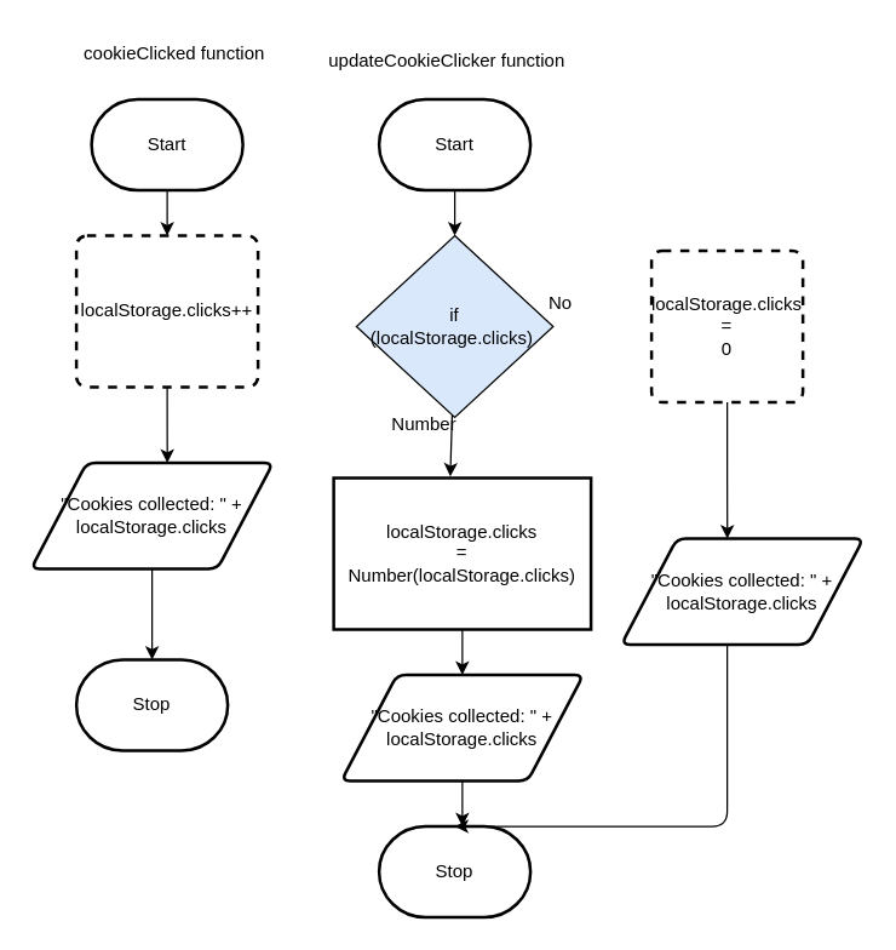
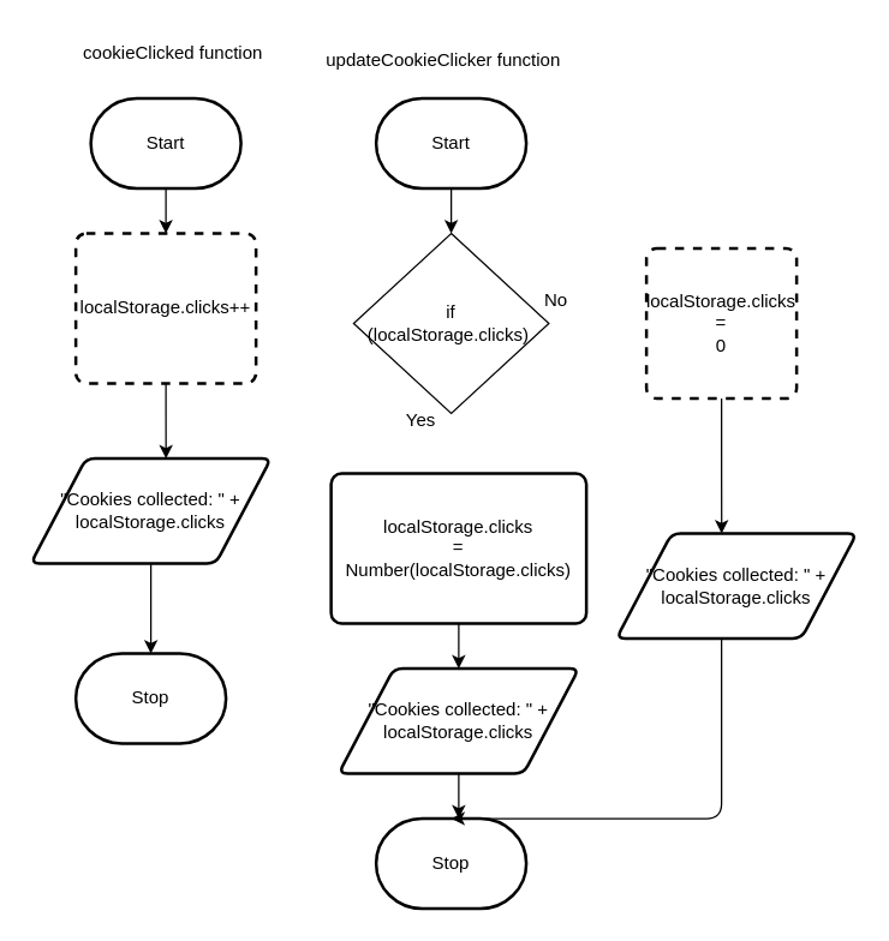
  <mxCell id="0" />
  <mxCell id="1" parent="0" />
  <mxCell id="2" style="edgeStyle=none;html=1;entryX=0.5;entryY=0;entryDx=0;entryDy=0;" parent="1" source="3" target="6" edge="1"><mxGeometry relative="1" as="geometry" /></mxCell>
  <mxCell id="3" value="Start" style="strokeWidth=2;html=1;shape=mxgraph.flowchart.terminator;whiteSpace=wrap;" parent="1" vertex="1"><mxGeometry x="250" y="65" width="100" height="60" as="geometry" /></mxCell>
  <mxCell id="4" value="Stop" style="strokeWidth=2;html=1;shape=mxgraph.flowchart.terminator;whiteSpace=wrap;" parent="1" vertex="1"><mxGeometry x="250" y="545" width="100" height="60" as="geometry" /></mxCell>
- <mxCell id="5" style="edgeStyle=none;html=1;entryX=0.453;entryY=-0.01;entryDx=0;entryDy=0;entryPerimeter=0;" edge="1" parent="1" source="6" target="8"><mxGeometry relative="1" as="geometry" /></mxCell>
- <mxCell id="6" value="if&lt;br&gt;(localStorage.clicks)&amp;nbsp;" style="rhombus;whiteSpace=wrap;html=1;fillColor=#dae8fc;" parent="1" vertex="1"><mxGeometry x="235" y="155" width="130" height="120" as="geometry" /></mxCell>
+ <mxCell id="6" value="if&lt;br&gt;(localStorage.clicks)&amp;nbsp;" style="rhombus;whiteSpace=wrap;html=1;" parent="1" vertex="1"><mxGeometry x="235" y="155" width="130" height="120" as="geometry" /></mxCell>
  <mxCell id="7" style="edgeStyle=orthogonalEdgeStyle;html=1;entryX=0.5;entryY=0;entryDx=0;entryDy=0;" edge="1" parent="1" source="8" target="25"><mxGeometry relative="1" as="geometry" /></mxCell>
- <mxCell id="8" value="localStorage.clicks&lt;br&gt;=&lt;br&gt;Number(localStorage.clicks)" style="whiteSpace=wrap;html=1;absoluteArcSize=1;arcSize=14;strokeWidth=2;rounded=0;" vertex="1" parent="1"><mxGeometry x="220" y="315" width="170" height="100" as="geometry" /></mxCell>
+ <mxCell id="8" value="localStorage.clicks&lt;br&gt;=&lt;br&gt;Number(localStorage.clicks)" style="rounded=1;whiteSpace=wrap;html=1;absoluteArcSize=1;arcSize=14;strokeWidth=2;" vertex="1" parent="1"><mxGeometry x="220" y="315" width="170" height="100" as="geometry" /></mxCell>
  <mxCell id="9" style="edgeStyle=orthogonalEdgeStyle;html=1;entryX=0.438;entryY=0;entryDx=0;entryDy=0;entryPerimeter=0;" edge="1" parent="1" source="10" target="18"><mxGeometry relative="1" as="geometry" /></mxCell>
  <mxCell id="10" value="localStorage.clicks&lt;br&gt;=&lt;br&gt;0" style="rounded=1;whiteSpace=wrap;html=1;absoluteArcSize=1;arcSize=14;strokeWidth=2;dashed=1;" vertex="1" parent="1"><mxGeometry x="430" y="165" width="100" height="100" as="geometry" /></mxCell>
- <mxCell id="11" value="Number" style="text;html=1;strokeColor=none;fillColor=none;align=center;verticalAlign=middle;whiteSpace=wrap;rounded=0;" vertex="1" parent="1"><mxGeometry x="250" y="265" width="60" height="30" as="geometry" /></mxCell>
+ <mxCell id="11" value="Yes" style="text;html=1;strokeColor=none;fillColor=none;align=center;verticalAlign=middle;whiteSpace=wrap;rounded=0;" vertex="1" parent="1"><mxGeometry x="250" y="265" width="60" height="30" as="geometry" /></mxCell>
  <mxCell id="12" value="No" style="text;html=1;strokeColor=none;fillColor=none;align=center;verticalAlign=middle;whiteSpace=wrap;rounded=0;" vertex="1" parent="1"><mxGeometry x="340" y="185" width="60" height="30" as="geometry" /></mxCell>
  <mxCell id="13" style="edgeStyle=orthogonalEdgeStyle;html=1;entryX=0.563;entryY=0;entryDx=0;entryDy=0;entryPerimeter=0;" edge="1" parent="1" source="14" target="16"><mxGeometry relative="1" as="geometry" /></mxCell>
  <mxCell id="14" value="localStorage.clicks++" style="rounded=1;whiteSpace=wrap;html=1;absoluteArcSize=1;arcSize=14;strokeWidth=2;dashed=1;" vertex="1" parent="1"><mxGeometry x="50" y="155" width="120" height="100" as="geometry" /></mxCell>
  <mxCell id="15" style="edgeStyle=orthogonalEdgeStyle;html=1;entryX=0.5;entryY=0;entryDx=0;entryDy=0;entryPerimeter=0;" edge="1" parent="1" source="16" target="21"><mxGeometry relative="1" as="geometry"><Array as="points"><mxPoint x="100" y="405" /><mxPoint x="100" y="405" /></Array></mxGeometry></mxCell>
  <mxCell id="16" value="&quot;Cookies collected: &quot; +&lt;br&gt;localStorage.clicks" style="shape=parallelogram;html=1;strokeWidth=2;perimeter=parallelogramPerimeter;whiteSpace=wrap;rounded=1;arcSize=12;size=0.23;" vertex="1" parent="1"><mxGeometry x="20" y="305" width="160" height="70" as="geometry" /></mxCell>
  <mxCell id="17" style="html=1;entryX=0.5;entryY=0;entryDx=0;entryDy=0;entryPerimeter=0;edgeStyle=orthogonalEdgeStyle;" edge="1" parent="1" source="18" target="4"><mxGeometry relative="1" as="geometry"><Array as="points"><mxPoint x="480" y="545" /></Array></mxGeometry></mxCell>
  <mxCell id="18" value="&quot;Cookies collected: &quot; +&lt;br&gt;localStorage.clicks" style="shape=parallelogram;html=1;strokeWidth=2;perimeter=parallelogramPerimeter;whiteSpace=wrap;rounded=1;arcSize=12;size=0.23;" vertex="1" parent="1"><mxGeometry x="410" y="355" width="160" height="70" as="geometry" /></mxCell>
  <mxCell id="19" style="edgeStyle=orthogonalEdgeStyle;html=1;entryX=0.5;entryY=0;entryDx=0;entryDy=0;" edge="1" parent="1" source="20" target="14"><mxGeometry relative="1" as="geometry" /></mxCell>
  <mxCell id="20" value="Start" style="strokeWidth=2;html=1;shape=mxgraph.flowchart.terminator;whiteSpace=wrap;" vertex="1" parent="1"><mxGeometry x="60" y="65" width="100" height="60" as="geometry" /></mxCell>
  <mxCell id="21" value="Stop" style="strokeWidth=2;html=1;shape=mxgraph.flowchart.terminator;whiteSpace=wrap;" vertex="1" parent="1"><mxGeometry x="50" y="435" width="100" height="60" as="geometry" /></mxCell>
  <mxCell id="22" value="cookieClicked function" style="text;html=1;strokeColor=none;fillColor=none;align=center;verticalAlign=middle;whiteSpace=wrap;rounded=0;" vertex="1" parent="1"><mxGeometry x="40" y="20" width="150" height="30" as="geometry" /></mxCell>
  <mxCell id="23" value="updateCookieClicker function" style="text;html=1;strokeColor=none;fillColor=none;align=center;verticalAlign=middle;whiteSpace=wrap;rounded=0;" vertex="1" parent="1"><mxGeometry x="215" y="25" width="160" height="30" as="geometry" /></mxCell>
  <mxCell id="24" style="edgeStyle=orthogonalEdgeStyle;html=1;" edge="1" parent="1" source="25"><mxGeometry relative="1" as="geometry"><mxPoint x="305" y="545" as="targetPoint" /></mxGeometry></mxCell>
  <mxCell id="25" value="&quot;Cookies collected: &quot; +&lt;br&gt;localStorage.clicks" style="shape=parallelogram;html=1;strokeWidth=2;perimeter=parallelogramPerimeter;whiteSpace=wrap;rounded=1;arcSize=12;size=0.23;" vertex="1" parent="1"><mxGeometry x="225" y="445" width="160" height="70" as="geometry" /></mxCell>
